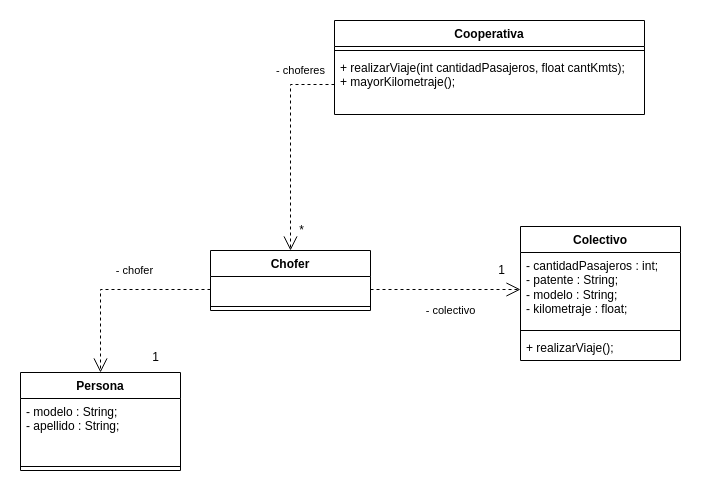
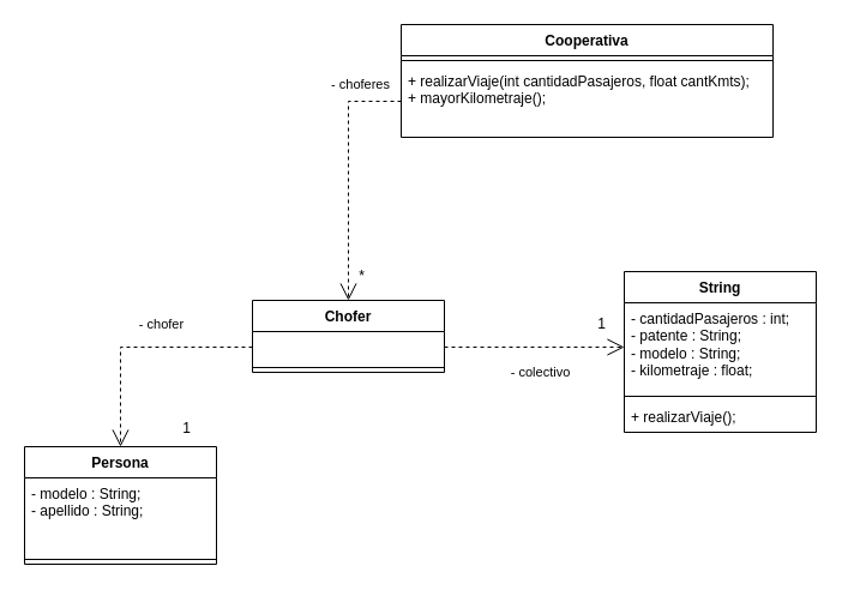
  <mxCell id="0" />
  <mxCell id="1" parent="0" />
  <mxCell id="2" value="Cooperativa" style="swimlane;fontStyle=1;align=center;verticalAlign=top;childLayout=stackLayout;horizontal=1;startSize=26;horizontalStack=0;resizeParent=1;resizeParentMax=0;resizeLast=0;collapsible=1;marginBottom=0;whiteSpace=wrap;html=1;" parent="1" vertex="1"><mxGeometry x="334" y="20" width="310" height="94" as="geometry" /></mxCell>
  <mxCell id="3" value="" style="line;strokeWidth=1;fillColor=none;align=left;verticalAlign=middle;spacingTop=-1;spacingLeft=3;spacingRight=3;rotatable=0;labelPosition=right;points=[];portConstraint=eastwest;strokeColor=inherit;" parent="2" vertex="1"><mxGeometry y="26" width="310" height="8" as="geometry" /></mxCell>
  <mxCell id="4" value="+ realizarViaje(int cantidadPasajeros, float cantKmts);&lt;br&gt;+ mayorKilometraje();" style="text;strokeColor=none;fillColor=none;align=left;verticalAlign=top;spacingLeft=4;spacingRight=4;overflow=hidden;rotatable=0;points=[[0,0.5],[1,0.5]];portConstraint=eastwest;whiteSpace=wrap;html=1;" parent="2" vertex="1"><mxGeometry y="34" width="310" height="60" as="geometry" /></mxCell>
  <mxCell id="5" value="Chofer" style="swimlane;fontStyle=1;align=center;verticalAlign=top;childLayout=stackLayout;horizontal=1;startSize=26;horizontalStack=0;resizeParent=1;resizeParentMax=0;resizeLast=0;collapsible=1;marginBottom=0;whiteSpace=wrap;html=1;" parent="1" vertex="1"><mxGeometry x="210" y="250" width="160" height="60" as="geometry" /></mxCell>
  <mxCell id="6" value="&amp;nbsp;" style="text;strokeColor=none;fillColor=none;align=left;verticalAlign=top;spacingLeft=4;spacingRight=4;overflow=hidden;rotatable=0;points=[[0,0.5],[1,0.5]];portConstraint=eastwest;whiteSpace=wrap;html=1;" parent="5" vertex="1"><mxGeometry y="26" width="160" height="26" as="geometry" /></mxCell>
  <mxCell id="7" value="" style="line;strokeWidth=1;fillColor=none;align=left;verticalAlign=middle;spacingTop=-1;spacingLeft=3;spacingRight=3;rotatable=0;labelPosition=right;points=[];portConstraint=eastwest;strokeColor=inherit;" parent="5" vertex="1"><mxGeometry y="52" width="160" height="8" as="geometry" /></mxCell>
- <mxCell id="8" value="Colectivo" style="swimlane;fontStyle=1;align=center;verticalAlign=top;childLayout=stackLayout;horizontal=1;startSize=26;horizontalStack=0;resizeParent=1;resizeParentMax=0;resizeLast=0;collapsible=1;marginBottom=0;whiteSpace=wrap;html=1;" parent="1" vertex="1"><mxGeometry x="520" y="226" width="160" height="134" as="geometry" /></mxCell>
+ <mxCell id="8" value="String" style="swimlane;fontStyle=1;align=center;verticalAlign=top;childLayout=stackLayout;horizontal=1;startSize=26;horizontalStack=0;resizeParent=1;resizeParentMax=0;resizeLast=0;collapsible=1;marginBottom=0;whiteSpace=wrap;html=1;" parent="1" vertex="1"><mxGeometry x="520" y="226" width="160" height="134" as="geometry" /></mxCell>
  <mxCell id="9" value="- cantidadPasajeros : int;&lt;br&gt;- patente : String;&lt;br&gt;- modelo : String;&lt;br&gt;- kilometraje : float;" style="text;strokeColor=none;fillColor=none;align=left;verticalAlign=top;spacingLeft=4;spacingRight=4;overflow=hidden;rotatable=0;points=[[0,0.5],[1,0.5]];portConstraint=eastwest;whiteSpace=wrap;html=1;" parent="8" vertex="1"><mxGeometry y="26" width="160" height="74" as="geometry" /></mxCell>
  <mxCell id="10" value="" style="line;strokeWidth=1;fillColor=none;align=left;verticalAlign=middle;spacingTop=-1;spacingLeft=3;spacingRight=3;rotatable=0;labelPosition=right;points=[];portConstraint=eastwest;strokeColor=inherit;" parent="8" vertex="1"><mxGeometry y="100" width="160" height="8" as="geometry" /></mxCell>
  <mxCell id="11" value="+ realizarViaje();" style="text;strokeColor=none;fillColor=none;align=left;verticalAlign=top;spacingLeft=4;spacingRight=4;overflow=hidden;rotatable=0;points=[[0,0.5],[1,0.5]];portConstraint=eastwest;whiteSpace=wrap;html=1;" parent="8" vertex="1"><mxGeometry y="108" width="160" height="26" as="geometry" /></mxCell>
  <mxCell id="12" value="- choferes" style="endArrow=open;endSize=12;dashed=1;html=1;rounded=0;exitX=0;exitY=0.5;exitDx=0;exitDy=0;entryX=0.5;entryY=0;entryDx=0;entryDy=0;" parent="1" source="4" target="5" edge="1"><mxGeometry x="-0.676" y="-14" width="160" relative="1" as="geometry"><mxPoint x="360" y="59" as="sourcePoint" /><mxPoint x="530" y="140" as="targetPoint" /><Array as="points"><mxPoint x="290" y="84" /></Array><mxPoint as="offset" /></mxGeometry></mxCell>
  <mxCell id="13" value="- colectivo" style="endArrow=open;endSize=12;dashed=1;html=1;rounded=0;exitX=1;exitY=0.5;exitDx=0;exitDy=0;entryX=0;entryY=0.5;entryDx=0;entryDy=0;" parent="1" source="6" target="9" edge="1"><mxGeometry x="0.067" y="-21" width="160" relative="1" as="geometry"><mxPoint x="380" y="149" as="sourcePoint" /><mxPoint x="300" y="260" as="targetPoint" /><Array as="points" /><mxPoint as="offset" /></mxGeometry></mxCell>
  <mxCell id="14" value="Persona" style="swimlane;fontStyle=1;align=center;verticalAlign=top;childLayout=stackLayout;horizontal=1;startSize=26;horizontalStack=0;resizeParent=1;resizeParentMax=0;resizeLast=0;collapsible=1;marginBottom=0;whiteSpace=wrap;html=1;" parent="1" vertex="1"><mxGeometry x="20" y="372" width="160" height="98" as="geometry" /></mxCell>
  <mxCell id="15" value="- modelo : String;&lt;br&gt;- apellido : String;" style="text;strokeColor=none;fillColor=none;align=left;verticalAlign=top;spacingLeft=4;spacingRight=4;overflow=hidden;rotatable=0;points=[[0,0.5],[1,0.5]];portConstraint=eastwest;whiteSpace=wrap;html=1;" parent="14" vertex="1"><mxGeometry y="26" width="160" height="64" as="geometry" /></mxCell>
  <mxCell id="16" value="" style="line;strokeWidth=1;fillColor=none;align=left;verticalAlign=middle;spacingTop=-1;spacingLeft=3;spacingRight=3;rotatable=0;labelPosition=right;points=[];portConstraint=eastwest;strokeColor=inherit;" parent="14" vertex="1"><mxGeometry y="90" width="160" height="8" as="geometry" /></mxCell>
  <mxCell id="17" value="- chofer" style="endArrow=open;endSize=12;dashed=1;html=1;rounded=0;exitX=0;exitY=0.5;exitDx=0;exitDy=0;entryX=0.5;entryY=0;entryDx=0;entryDy=0;" parent="1" source="6" target="14" edge="1"><mxGeometry x="-0.216" y="-19" width="160" relative="1" as="geometry"><mxPoint x="380" y="299" as="sourcePoint" /><mxPoint x="530" y="299" as="targetPoint" /><Array as="points"><mxPoint x="100" y="289" /></Array><mxPoint as="offset" /></mxGeometry></mxCell>
  <mxCell id="18" value="1" style="text;html=1;align=center;verticalAlign=middle;resizable=0;points=[];autosize=1;strokeColor=none;fillColor=none;" parent="1" vertex="1"><mxGeometry x="140" y="342" width="30" height="30" as="geometry" /></mxCell>
  <mxCell id="19" value="1" style="text;html=1;align=center;verticalAlign=middle;resizable=0;points=[];autosize=1;strokeColor=none;fillColor=none;" parent="1" vertex="1"><mxGeometry x="486" y="255" width="30" height="30" as="geometry" /></mxCell>
  <mxCell id="20" value="*" style="text;html=1;align=center;verticalAlign=middle;resizable=0;points=[];autosize=1;strokeColor=none;fillColor=none;" parent="1" vertex="1"><mxGeometry x="286" y="215" width="30" height="30" as="geometry" /></mxCell>
